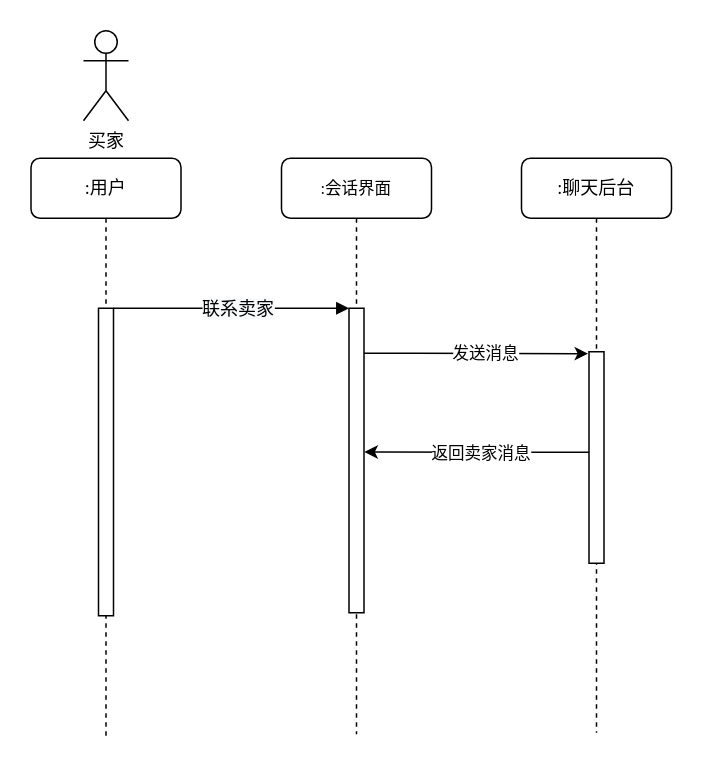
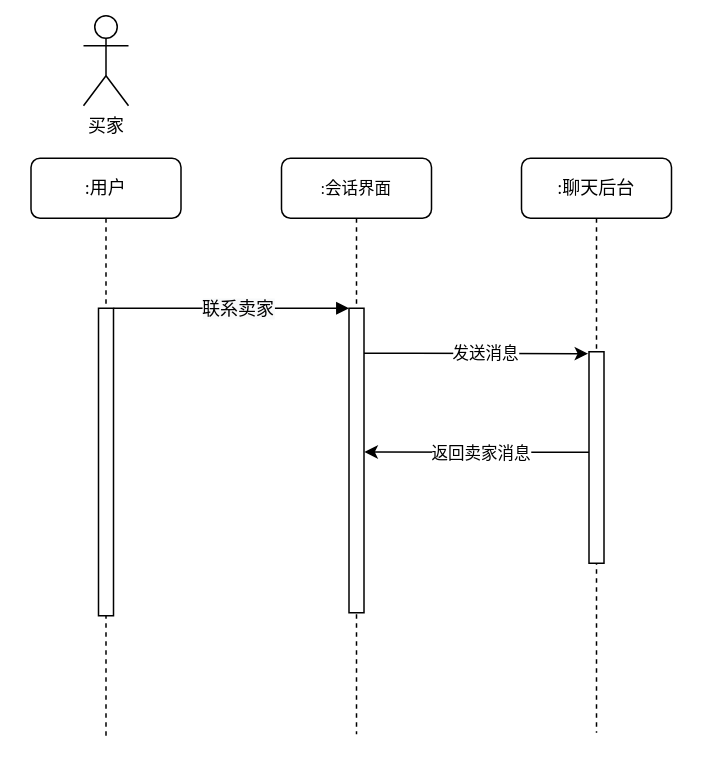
  <mxCell id="0" />
  <mxCell id="1" parent="0" />
  <mxCell id="2" value="&lt;font style=&quot;font-size: 11px ; line-height: 1.2&quot;&gt;:会话界面&lt;/font&gt;" style="shape=umlLifeline;perimeter=lifelinePerimeter;whiteSpace=wrap;html=1;container=1;collapsible=0;recursiveResize=0;outlineConnect=0;rounded=1;shadow=0;comic=0;labelBackgroundColor=none;strokeWidth=1;fontFamily=Verdana;fontSize=12;align=center;" vertex="1" parent="1"><mxGeometry x="187" y="105" width="100" height="384" as="geometry" /></mxCell>
  <mxCell id="3" value="" style="html=1;points=[];perimeter=orthogonalPerimeter;rounded=0;shadow=0;comic=0;labelBackgroundColor=none;strokeWidth=1;fontFamily=Verdana;fontSize=12;align=center;" vertex="1" parent="2"><mxGeometry x="45" y="100" width="10" height="203" as="geometry" /></mxCell>
  <mxCell id="4" value=":聊天后台" style="shape=umlLifeline;perimeter=lifelinePerimeter;whiteSpace=wrap;html=1;container=1;collapsible=0;recursiveResize=0;outlineConnect=0;rounded=1;shadow=0;comic=0;labelBackgroundColor=none;strokeWidth=1;fontFamily=Verdana;fontSize=12;align=center;" vertex="1" parent="1"><mxGeometry x="347" y="105" width="100" height="383" as="geometry" /></mxCell>
  <mxCell id="5" value="" style="html=1;points=[];perimeter=orthogonalPerimeter;rounded=0;shadow=0;comic=0;labelBackgroundColor=none;strokeWidth=1;fontFamily=Verdana;fontSize=12;align=center;" vertex="1" parent="4"><mxGeometry x="45" y="129" width="10" height="141" as="geometry" /></mxCell>
  <mxCell id="6" value=":用户" style="shape=umlLifeline;perimeter=lifelinePerimeter;whiteSpace=wrap;html=1;container=1;collapsible=0;recursiveResize=0;outlineConnect=0;rounded=1;shadow=0;comic=0;labelBackgroundColor=none;strokeWidth=1;fontFamily=Verdana;fontSize=12;align=center;" vertex="1" parent="1"><mxGeometry x="20" y="105" width="100" height="387" as="geometry" /></mxCell>
  <mxCell id="7" value="" style="html=1;points=[];perimeter=orthogonalPerimeter;rounded=0;shadow=0;comic=0;labelBackgroundColor=none;strokeWidth=1;fontFamily=Verdana;fontSize=12;align=center;" vertex="1" parent="6"><mxGeometry x="45" y="100" width="10" height="205" as="geometry" /></mxCell>
  <mxCell id="8" value="" style="html=1;verticalAlign=bottom;endArrow=block;entryX=0;entryY=0;labelBackgroundColor=none;fontFamily=Verdana;fontSize=12;edgeStyle=elbowEdgeStyle;elbow=vertical;" edge="1" parent="1" source="7" target="3"><mxGeometry x="-0.031" y="-57" relative="1" as="geometry"><mxPoint x="167" y="215" as="sourcePoint" /><mxPoint as="offset" /></mxGeometry></mxCell>
  <mxCell id="9" value="&lt;span style=&quot;font-family: &amp;#34;verdana&amp;#34; ; font-size: 12px ; background-color: rgb(248 , 249 , 250)&quot;&gt;联系卖家&lt;/span&gt;" style="edgeLabel;html=1;align=center;verticalAlign=middle;resizable=0;points=[];" vertex="1" connectable="0" parent="8"><mxGeometry x="-0.185" y="-2" relative="1" as="geometry"><mxPoint x="18" y="-2" as="offset" /></mxGeometry></mxCell>
  <mxCell id="10" style="edgeStyle=orthogonalEdgeStyle;rounded=0;orthogonalLoop=1;jettySize=auto;html=1;entryX=-0.059;entryY=0.009;entryDx=0;entryDy=0;entryPerimeter=0;" edge="1" parent="1" source="3" target="5"><mxGeometry relative="1" as="geometry"><Array as="points"><mxPoint x="275" y="235" /><mxPoint x="275" y="235" /></Array></mxGeometry></mxCell>
  <mxCell id="11" value="发送消息" style="edgeLabel;html=1;align=center;verticalAlign=middle;resizable=0;points=[];" vertex="1" connectable="0" parent="10"><mxGeometry x="0.077" y="1" relative="1" as="geometry"><mxPoint as="offset" /></mxGeometry></mxCell>
- <mxCell id="12" value="买家" style="shape=umlActor;verticalLabelPosition=bottom;verticalAlign=top;html=1;outlineConnect=0;" vertex="1" parent="1"><mxGeometry x="55" y="20" width="30" height="60" as="geometry" /></mxCell>
+ <mxCell id="12" value="买家" style="shape=umlActor;verticalLabelPosition=bottom;verticalAlign=top;html=1;outlineConnect=0;" vertex="1" parent="1"><mxGeometry x="55" y="10" width="30" height="60" as="geometry" /></mxCell>
  <mxCell id="13" style="edgeStyle=orthogonalEdgeStyle;rounded=0;orthogonalLoop=1;jettySize=auto;html=1;entryX=1.027;entryY=0.472;entryDx=0;entryDy=0;entryPerimeter=0;" edge="1" parent="1" source="5" target="3"><mxGeometry relative="1" as="geometry"><Array as="points"><mxPoint x="369" y="301" /><mxPoint x="369" y="301" /></Array></mxGeometry></mxCell>
  <mxCell id="14" value="返回卖家消息" style="edgeLabel;html=1;align=center;verticalAlign=middle;resizable=0;points=[];" vertex="1" connectable="0" parent="13"><mxGeometry x="0.194" relative="1" as="geometry"><mxPoint x="16" y="1" as="offset" /></mxGeometry></mxCell>
